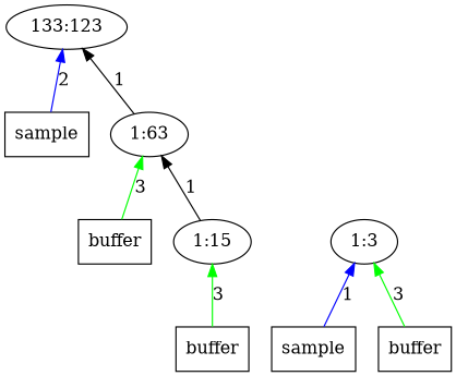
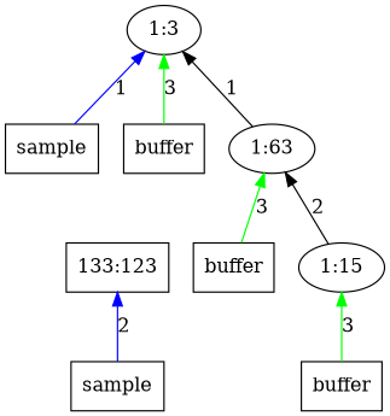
  digraph {
    rankdir=BT
    node [shape=box]
    edge [color=green]
    n1 [label=sample]
-   n2 [label="133:123" shape=""]
+   n2 [label="133:123"]
    n3 [label="1:63" shape=""]
    n4 [label=buffer]
    n5 [label=buffer]
    n6 [label="1:15" shape=""]
    n7 [label="1:3" shape=""]
    n8 [label=sample]
    n9 [label=buffer]
    n1 -> n2 [color=blue label=2]
-   n3 -> n2 [color=black label=1]
+   n3 -> n7 [color=black label=1]
    n4 -> n3 [label=3]
    n5 -> n6 [label=3]
-   n6 -> n3 [color=black label=1]
+   n6 -> n3 [color=black label=2]
    n8 -> n7 [color=blue label=1]
    n9 -> n7 [label=3]
  }
